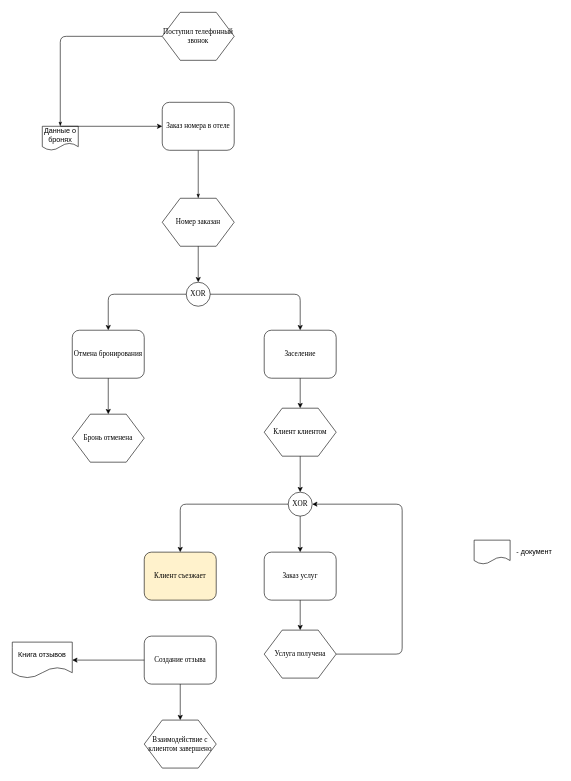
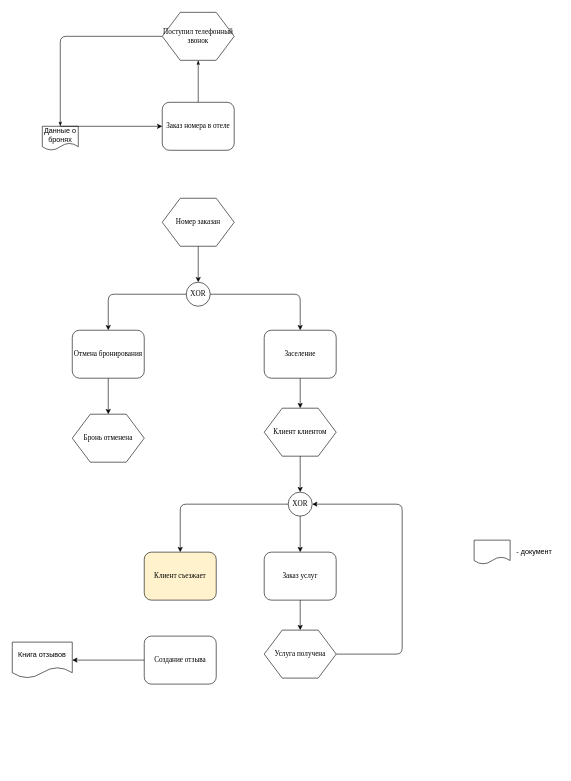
  <mxCell id="0" />
  <mxCell id="1" parent="0" />
  <mxCell id="2" style="edgeStyle=orthogonalEdgeStyle;rounded=1;html=1;labelBackgroundColor=none;startArrow=none;startFill=0;startSize=5;endArrow=classicThin;endFill=1;endSize=5;jettySize=auto;orthogonalLoop=1;strokeWidth=1;fontFamily=Verdana;fontSize=8;" parent="1" source="3" target="7" edge="1"><mxGeometry relative="1" as="geometry" /></mxCell>
  <mxCell id="3" value="Поступил телефонный звонок" style="shape=hexagon;perimeter=hexagonPerimeter;whiteSpace=wrap;html=1;rounded=0;shadow=0;labelBackgroundColor=none;strokeWidth=1;fontFamily=Verdana;fontSize=12;align=center;" parent="1" vertex="1"><mxGeometry x="270" y="20" width="120" height="80" as="geometry" /></mxCell>
- <mxCell id="4" style="edgeStyle=orthogonalEdgeStyle;rounded=1;html=1;labelBackgroundColor=none;startArrow=none;startFill=0;startSize=5;endArrow=classicThin;endFill=1;endSize=5;jettySize=auto;orthogonalLoop=1;strokeWidth=1;fontFamily=Verdana;fontSize=8;entryX=0.5;entryY=0;entryDx=0;entryDy=0;entryPerimeter=0;" parent="1" source="5" target="11" edge="1"><mxGeometry relative="1" as="geometry"><mxPoint x="330" y="310" as="targetPoint" /></mxGeometry></mxCell>
+ <mxCell id="4" style="edgeStyle=orthogonalEdgeStyle;rounded=1;html=1;labelBackgroundColor=none;startArrow=none;startFill=0;startSize=5;endArrow=classicThin;endFill=1;endSize=5;jettySize=auto;orthogonalLoop=1;strokeWidth=1;fontFamily=Verdana;fontSize=8;" parent="1" source="5" target="3" edge="1"><mxGeometry relative="1" as="geometry"><mxPoint x="330" y="310" as="targetPoint" /></mxGeometry></mxCell>
  <mxCell id="5" value="Заказ номера в отеле" style="rounded=1;whiteSpace=wrap;html=1;shadow=0;labelBackgroundColor=none;strokeWidth=1;fontFamily=Verdana;fontSize=12;align=center;" parent="1" vertex="1"><mxGeometry x="270" y="170" width="120" height="80" as="geometry" /></mxCell>
  <mxCell id="6" value="XOR" style="ellipse;whiteSpace=wrap;html=1;rounded=1;shadow=0;labelBackgroundColor=none;strokeWidth=1;fontFamily=Verdana;fontSize=12;align=center;" parent="1" vertex="1"><mxGeometry x="310" y="470" width="40" height="40" as="geometry" /></mxCell>
  <mxCell id="7" value="Данные о бронях" style="shape=document;whiteSpace=wrap;html=1;boundedLbl=1;" parent="1" vertex="1"><mxGeometry x="70" y="210" width="60" height="40" as="geometry" /></mxCell>
  <mxCell id="8" value="" style="shape=document;whiteSpace=wrap;html=1;boundedLbl=1;" parent="1" vertex="1"><mxGeometry x="790" y="900" width="60" height="40" as="geometry" /></mxCell>
  <mxCell id="9" value="- документ" style="text;html=1;align=center;verticalAlign=middle;resizable=0;points=[];autosize=1;strokeColor=none;fillColor=none;" parent="1" vertex="1"><mxGeometry x="850" y="910" width="80" height="20" as="geometry" /></mxCell>
  <mxCell id="10" value="" style="endArrow=classic;html=1;entryX=0;entryY=0.5;entryDx=0;entryDy=0;exitX=0.5;exitY=0;exitDx=0;exitDy=0;" parent="1" source="7" target="5" edge="1"><mxGeometry width="50" height="50" relative="1" as="geometry"><mxPoint x="330" y="430" as="sourcePoint" /><mxPoint x="380" y="380" as="targetPoint" /></mxGeometry></mxCell>
  <mxCell id="11" value="Номер заказан" style="shape=hexagon;perimeter=hexagonPerimeter;whiteSpace=wrap;html=1;rounded=0;shadow=0;labelBackgroundColor=none;strokeWidth=1;fontFamily=Verdana;fontSize=12;align=center;" vertex="1" parent="1"><mxGeometry x="270" y="330" width="120" height="80" as="geometry" /></mxCell>
  <mxCell id="12" value="" style="endArrow=classic;html=1;exitX=0.5;exitY=1;exitDx=0;exitDy=0;entryX=0.5;entryY=0;entryDx=0;entryDy=0;" edge="1" parent="1" source="11" target="6"><mxGeometry width="50" height="50" relative="1" as="geometry"><mxPoint x="310" y="540" as="sourcePoint" /><mxPoint x="360" y="490" as="targetPoint" /></mxGeometry></mxCell>
  <mxCell id="13" value="" style="endArrow=classic;html=1;exitX=1;exitY=0.5;exitDx=0;exitDy=0;" edge="1" parent="1" source="6"><mxGeometry width="50" height="50" relative="1" as="geometry"><mxPoint x="310" y="540" as="sourcePoint" /><mxPoint x="500" y="550" as="targetPoint" /><Array as="points"><mxPoint x="500" y="490" /></Array></mxGeometry></mxCell>
  <mxCell id="14" value="Заселение" style="rounded=1;whiteSpace=wrap;html=1;shadow=0;labelBackgroundColor=none;strokeWidth=1;fontFamily=Verdana;fontSize=12;align=center;" vertex="1" parent="1"><mxGeometry x="440" y="550" width="120" height="80" as="geometry" /></mxCell>
  <mxCell id="15" value="Отмена бронирования" style="rounded=1;whiteSpace=wrap;html=1;shadow=0;labelBackgroundColor=none;strokeWidth=1;fontFamily=Verdana;fontSize=12;align=center;" vertex="1" parent="1"><mxGeometry x="120" y="550" width="120" height="80" as="geometry" /></mxCell>
  <mxCell id="16" value="" style="endArrow=classic;html=1;exitX=0;exitY=0.5;exitDx=0;exitDy=0;entryX=0.5;entryY=0;entryDx=0;entryDy=0;" edge="1" parent="1" source="6" target="15"><mxGeometry width="50" height="50" relative="1" as="geometry"><mxPoint x="220" y="390" as="sourcePoint" /><mxPoint x="270" y="340" as="targetPoint" /><Array as="points"><mxPoint x="180" y="490" /></Array></mxGeometry></mxCell>
  <mxCell id="17" value="Бронь отменена" style="shape=hexagon;perimeter=hexagonPerimeter;whiteSpace=wrap;html=1;rounded=0;shadow=0;labelBackgroundColor=none;strokeWidth=1;fontFamily=Verdana;fontSize=12;align=center;" vertex="1" parent="1"><mxGeometry x="120" y="690" width="120" height="80" as="geometry" /></mxCell>
  <mxCell id="18" value="" style="endArrow=classic;html=1;exitX=0.5;exitY=1;exitDx=0;exitDy=0;" edge="1" parent="1" source="15" target="17"><mxGeometry width="50" height="50" relative="1" as="geometry"><mxPoint x="220" y="570" as="sourcePoint" /><mxPoint x="270" y="520" as="targetPoint" /></mxGeometry></mxCell>
  <mxCell id="19" value="Клиент клиентом" style="shape=hexagon;perimeter=hexagonPerimeter;whiteSpace=wrap;html=1;rounded=0;shadow=0;labelBackgroundColor=none;strokeWidth=1;fontFamily=Verdana;fontSize=12;align=center;" vertex="1" parent="1"><mxGeometry x="440" y="680" width="120" height="80" as="geometry" /></mxCell>
  <mxCell id="20" value="" style="endArrow=classic;html=1;" edge="1" parent="1" target="19"><mxGeometry width="50" height="50" relative="1" as="geometry"><mxPoint x="500" y="630" as="sourcePoint" /><mxPoint x="270" y="520" as="targetPoint" /></mxGeometry></mxCell>
  <mxCell id="21" value="XOR" style="ellipse;whiteSpace=wrap;html=1;rounded=1;shadow=0;labelBackgroundColor=none;strokeWidth=1;fontFamily=Verdana;fontSize=12;align=center;" vertex="1" parent="1"><mxGeometry x="480" y="820" width="40" height="40" as="geometry" /></mxCell>
  <mxCell id="22" value="Заказ услуг" style="rounded=1;whiteSpace=wrap;html=1;shadow=0;labelBackgroundColor=none;strokeWidth=1;fontFamily=Verdana;fontSize=12;align=center;" vertex="1" parent="1"><mxGeometry x="440" y="920" width="120" height="80" as="geometry" /></mxCell>
  <mxCell id="23" value="Услуга получена" style="shape=hexagon;perimeter=hexagonPerimeter;whiteSpace=wrap;html=1;rounded=0;shadow=0;labelBackgroundColor=none;strokeWidth=1;fontFamily=Verdana;fontSize=12;align=center;" vertex="1" parent="1"><mxGeometry x="440" y="1050" width="120" height="80" as="geometry" /></mxCell>
  <mxCell id="24" value="Клиент съезжает" style="rounded=1;whiteSpace=wrap;html=1;shadow=0;labelBackgroundColor=none;strokeWidth=1;fontFamily=Verdana;fontSize=12;align=center;fillColor=#fff2cc;" vertex="1" parent="1"><mxGeometry x="240" y="920" width="120" height="80" as="geometry" /></mxCell>
  <mxCell id="25" value="Создание отзыва" style="rounded=1;whiteSpace=wrap;html=1;shadow=0;labelBackgroundColor=none;strokeWidth=1;fontFamily=Verdana;fontSize=12;align=center;" vertex="1" parent="1"><mxGeometry x="240" y="1060" width="120" height="80" as="geometry" /></mxCell>
- <mxCell id="26" value="Взаимодействие с клиентом завершено" style="shape=hexagon;perimeter=hexagonPerimeter;whiteSpace=wrap;html=1;rounded=0;shadow=0;labelBackgroundColor=none;strokeWidth=1;fontFamily=Verdana;fontSize=12;align=center;" vertex="1" parent="1"><mxGeometry x="240" y="1200" width="120" height="80" as="geometry" /></mxCell>
  <mxCell id="27" value="Книга отзывов" style="shape=document;whiteSpace=wrap;html=1;boundedLbl=1;" vertex="1" parent="1"><mxGeometry x="20" y="1070" width="100" height="60" as="geometry" /></mxCell>
- <mxCell id="28" value="" style="endArrow=classic;html=1;exitX=0.5;exitY=1;exitDx=0;exitDy=0;entryX=0.5;entryY=0;entryDx=0;entryDy=0;" edge="1" parent="1" source="25" target="26"><mxGeometry width="50" height="50" relative="1" as="geometry"><mxPoint x="155" y="1270" as="sourcePoint" /><mxPoint x="360" y="1170" as="targetPoint" /></mxGeometry></mxCell>
  <mxCell id="29" value="" style="endArrow=classic;html=1;exitX=0;exitY=0.5;exitDx=0;exitDy=0;entryX=1;entryY=0.5;entryDx=0;entryDy=0;" edge="1" parent="1" source="25" target="27"><mxGeometry width="50" height="50" relative="1" as="geometry"><mxPoint x="110" y="860" as="sourcePoint" /><mxPoint x="140" y="1110" as="targetPoint" /></mxGeometry></mxCell>
  <mxCell id="30" value="" style="endArrow=classic;html=1;entryX=0.5;entryY=0;entryDx=0;entryDy=0;" edge="1" parent="1" target="23"><mxGeometry width="50" height="50" relative="1" as="geometry"><mxPoint x="500" y="1000" as="sourcePoint" /><mxPoint x="270" y="810" as="targetPoint" /></mxGeometry></mxCell>
  <mxCell id="31" value="" style="endArrow=classic;html=1;exitX=1;exitY=0.5;exitDx=0;exitDy=0;entryX=1;entryY=0.5;entryDx=0;entryDy=0;" edge="1" parent="1" source="23" target="21"><mxGeometry width="50" height="50" relative="1" as="geometry"><mxPoint x="220" y="860" as="sourcePoint" /><mxPoint x="630" y="860" as="targetPoint" /><Array as="points"><mxPoint x="670" y="1090" /><mxPoint x="670" y="840" /></Array></mxGeometry></mxCell>
  <mxCell id="32" value="" style="endArrow=classic;html=1;exitX=0.5;exitY=1;exitDx=0;exitDy=0;entryX=0.5;entryY=0;entryDx=0;entryDy=0;" edge="1" parent="1" source="19" target="21"><mxGeometry width="50" height="50" relative="1" as="geometry"><mxPoint x="490" y="650" as="sourcePoint" /><mxPoint x="540" y="600" as="targetPoint" /></mxGeometry></mxCell>
  <mxCell id="33" value="" style="endArrow=classic;html=1;exitX=0;exitY=0.5;exitDx=0;exitDy=0;entryX=0.5;entryY=0;entryDx=0;entryDy=0;" edge="1" parent="1" source="21" target="24"><mxGeometry width="50" height="50" relative="1" as="geometry"><mxPoint x="300" y="910" as="sourcePoint" /><mxPoint x="150" y="820" as="targetPoint" /><Array as="points"><mxPoint x="300" y="840" /></Array></mxGeometry></mxCell>
  <mxCell id="34" value="" style="endArrow=classic;html=1;exitX=0.5;exitY=1;exitDx=0;exitDy=0;entryX=0.5;entryY=0;entryDx=0;entryDy=0;" edge="1" parent="1" source="21" target="22"><mxGeometry width="50" height="50" relative="1" as="geometry"><mxPoint x="470" y="910" as="sourcePoint" /><mxPoint x="520" y="860" as="targetPoint" /></mxGeometry></mxCell>
